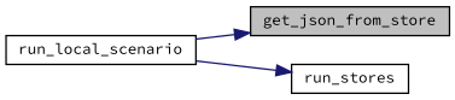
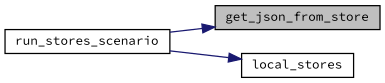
  digraph {
    fontname="Source Code Pro"
    rankdir=RL
    node [color=black fillcolor=white fontname="Source Code Pro" fontsize=10 shape=record style=filled]
    edge [color=midnightblue dir=back fontname="Source Code Pro" fontsize=10 labelfontname=Helvetica labelfontsize=10 style=solid]
    n1 [fillcolor=grey75 fontcolor=black height=0.2 label=get_json_from_store width=0.4]
-   n2 [height=0.2 label=run_local_scenario width=0.4]
-   n3 [height=0.2 label=run_stores width=0.4]
+   n2 [height=0.2 label=run_stores_scenario width=0.4]
+   n3 [height=0.2 label=local_stores width=0.4]
    n1 -> n2
    n3 -> n2
  }
